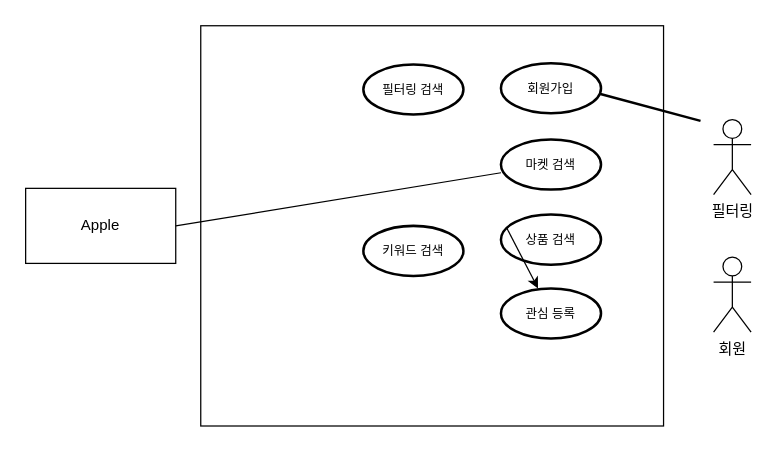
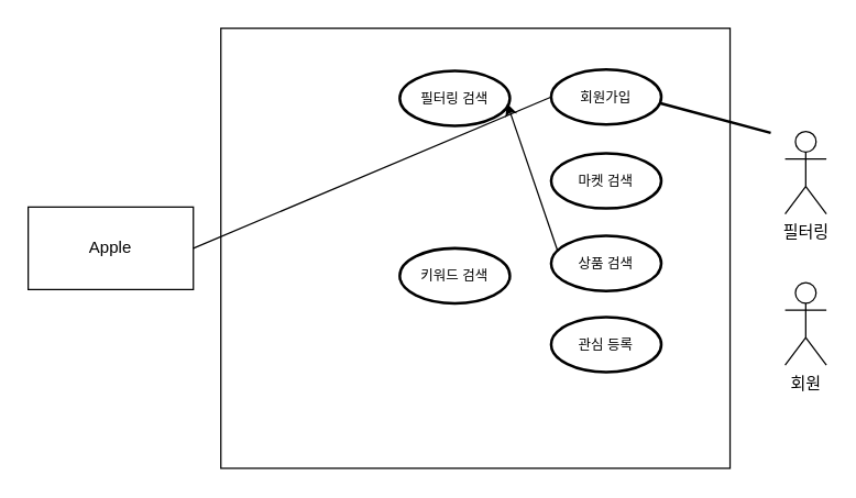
  <mxCell id="0" />
  <mxCell id="1" parent="0" />
  <mxCell id="2" value="필터링" style="shape=umlActor;verticalLabelPosition=bottom;verticalAlign=top;html=1;outlineConnect=0;" vertex="1" parent="1"><mxGeometry x="570" y="95" width="30" height="60" as="geometry" /></mxCell>
  <mxCell id="3" value="" style="rounded=0;whiteSpace=wrap;html=1;" vertex="1" parent="1"><mxGeometry x="160" y="20" width="370" height="320" as="geometry" /></mxCell>
  <mxCell id="4" value="회원가입" style="strokeWidth=2;html=1;shape=mxgraph.flowchart.start_1;whiteSpace=wrap;fontSize=10;" vertex="1" parent="1"><mxGeometry x="400" y="50" width="80" height="40" as="geometry" /></mxCell>
  <mxCell id="5" value="마켓 검색" style="strokeWidth=2;html=1;shape=mxgraph.flowchart.start_1;whiteSpace=wrap;fontSize=10;" vertex="1" parent="1"><mxGeometry x="400" y="111" width="80" height="40" as="geometry" /></mxCell>
  <mxCell id="6" value="회원" style="shape=umlActor;verticalLabelPosition=bottom;verticalAlign=top;html=1;outlineConnect=0;" vertex="1" parent="1"><mxGeometry x="570" y="205" width="30" height="60" as="geometry" /></mxCell>
  <mxCell id="7" value="" style="line;strokeWidth=2;html=1;rotation=15;" vertex="1" parent="1"><mxGeometry x="478.14" y="70.31" width="82.83" height="30" as="geometry" /></mxCell>
  <mxCell id="8" value="상품 검색" style="strokeWidth=2;html=1;shape=mxgraph.flowchart.start_1;whiteSpace=wrap;fontSize=10;" vertex="1" parent="1"><mxGeometry x="400" y="171" width="80" height="40" as="geometry" /></mxCell>
  <mxCell id="9" value="관심 등록" style="strokeWidth=2;html=1;shape=mxgraph.flowchart.start_1;whiteSpace=wrap;fontSize=10;" vertex="1" parent="1"><mxGeometry x="400" y="230" width="80" height="40" as="geometry" /></mxCell>
  <mxCell id="10" value="필터링 검색" style="strokeWidth=2;html=1;shape=mxgraph.flowchart.start_1;whiteSpace=wrap;fontSize=10;" vertex="1" parent="1"><mxGeometry x="290" y="51" width="80" height="40" as="geometry" /></mxCell>
  <mxCell id="11" value="키워드 검색" style="strokeWidth=2;html=1;shape=mxgraph.flowchart.start_1;whiteSpace=wrap;fontSize=10;" vertex="1" parent="1"><mxGeometry x="290" y="180" width="80" height="40" as="geometry" /></mxCell>
- <mxCell id="12" value="" style="endArrow=classic;html=1;rounded=0;exitX=0.058;exitY=0.267;exitDx=0;exitDy=0;exitPerimeter=0;" edge="1" parent="1" source="8" target="9"><mxGeometry width="50" height="50" relative="1" as="geometry"><mxPoint x="360" y="190" as="sourcePoint" /><mxPoint x="410" y="140" as="targetPoint" /></mxGeometry></mxCell>
+ <mxCell id="12" value="" style="endArrow=classic;html=1;rounded=0;entryX=0.975;entryY=0.592;entryDx=0;entryDy=0;entryPerimeter=0;exitX=0.058;exitY=0.267;exitDx=0;exitDy=0;exitPerimeter=0;" edge="1" parent="1" source="8" target="10"><mxGeometry width="50" height="50" relative="1" as="geometry"><mxPoint x="360" y="190" as="sourcePoint" /><mxPoint x="410" y="140" as="targetPoint" /></mxGeometry></mxCell>
  <mxCell id="13" value="Apple" style="rounded=0;whiteSpace=wrap;html=1;" vertex="1" parent="1"><mxGeometry x="20" y="150" width="120" height="60" as="geometry" /></mxCell>
- <mxCell id="14" value="" style="endArrow=none;html=1;rounded=0;exitX=1;exitY=0.5;exitDx=0;exitDy=0;" edge="1" parent="1" source="13" target="5"><mxGeometry width="50" height="50" relative="1" as="geometry"><mxPoint x="170" y="181" as="sourcePoint" /><mxPoint x="220" y="131" as="targetPoint" /></mxGeometry></mxCell>
+ <mxCell id="14" value="" style="endArrow=none;html=1;rounded=0;exitX=1;exitY=0.5;exitDx=0;exitDy=0;entryX=0;entryY=0.5;entryDx=0;entryDy=0;entryPerimeter=0;" edge="1" parent="1" source="13" target="4"><mxGeometry width="50" height="50" relative="1" as="geometry"><mxPoint x="170" y="181" as="sourcePoint" /><mxPoint x="220" y="131" as="targetPoint" /></mxGeometry></mxCell>
